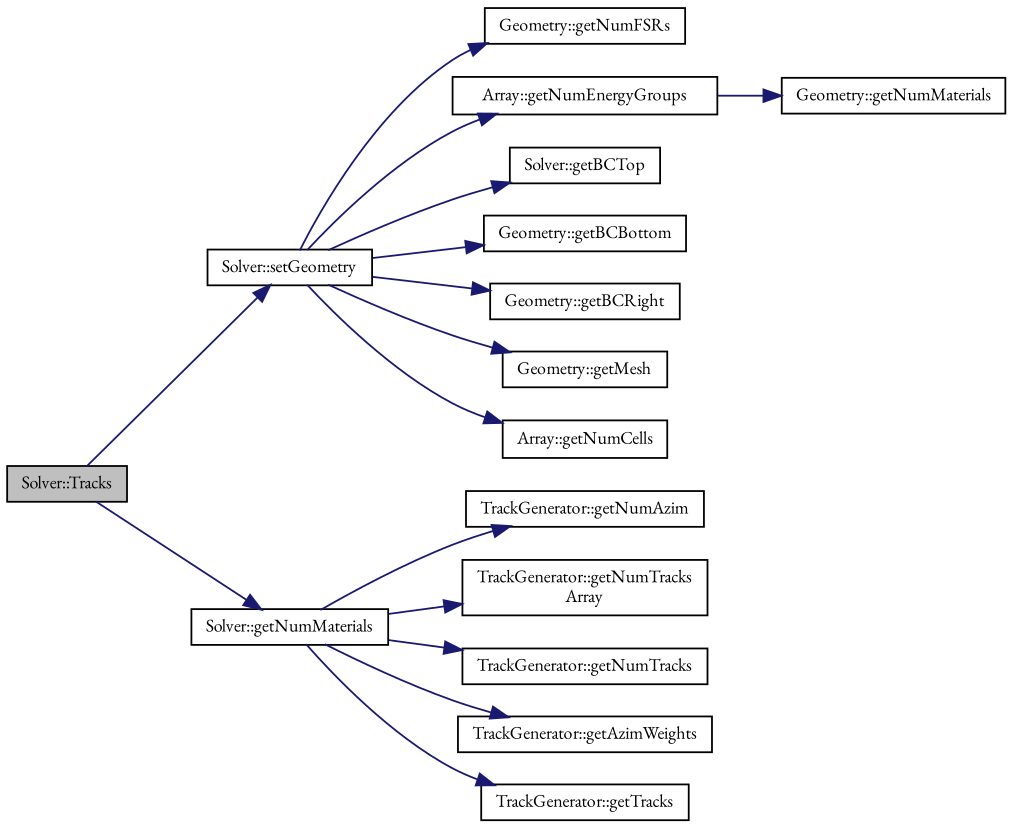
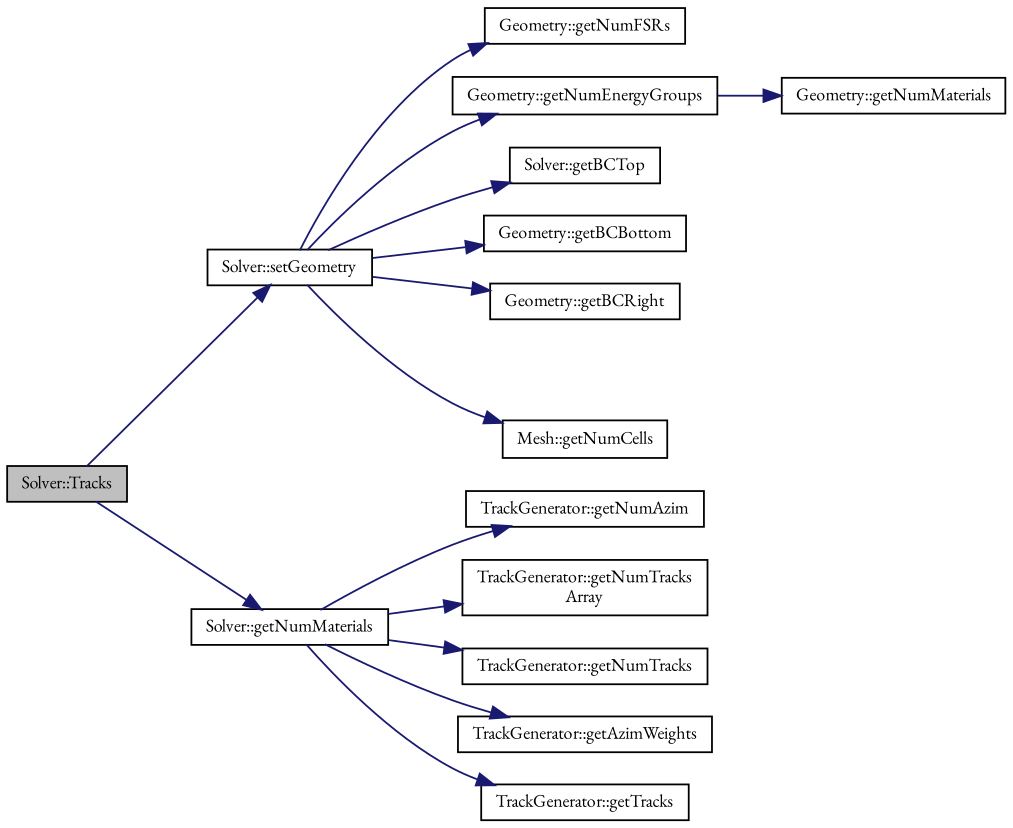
  digraph {
    fontname="EB Garamond"
    rankdir=LR
    node [color=black fillcolor=white fontname="EB Garamond" fontsize=10 shape=record style=filled]
    edge [color=midnightblue fontname="EB Garamond" fontsize=10 labelfontname=Helvetica labelfontsize=10 style=solid]
    n1 [fillcolor=grey75 fontcolor=black height=0.2 label="Solver::Tracks" width=0.4]
    n2 [height=0.2 label="Solver::setGeometry" width=0.4]
    n3 [height=0.2 label="Solver::getNumMaterials" width=0.4]
    n4 [height=0.2 label="Geometry::getNumFSRs" width=0.4]
-   n5 [height=0.2 label="Array::getNumEnergyGroups" width=0.4]
+   n5 [height=0.2 label="Geometry::getNumEnergyGroups" width=0.4]
    n6 [height=0.2 label="Solver::getBCTop" width=0.4]
    n7 [height=0.2 label="Geometry::getBCBottom" width=0.4]
    n8 [height=0.2 label="Geometry::getBCRight" width=0.4]
-   n9 [height=0.2 label="Geometry::getMesh" width=0.4]
-   n10 [height=0.2 label="Array::getNumCells" width=0.4]
+   n10 [height=0.2 label="Mesh::getNumCells" width=0.4]
    n11 [height=0.2 label="TrackGenerator::getNumAzim" width=0.4]
    n12 [height=0.2 label="TrackGenerator::getNumTracks\lArray" width=0.4]
    n13 [height=0.2 label="TrackGenerator::getNumTracks" width=0.4]
    n14 [height=0.2 label="TrackGenerator::getAzimWeights" width=0.4]
    n15 [height=0.2 label="TrackGenerator::getTracks" width=0.4]
    n16 [height=0.2 label="Geometry::getNumMaterials" width=0.4]
    n1 -> n2
    n1 -> n3
    n2 -> n4
    n2 -> n5
    n2 -> n6
    n2 -> n7
    n2 -> n8
-   n2 -> n9
    n2 -> n10
    n3 -> n11
    n3 -> n12
    n3 -> n13
    n3 -> n14
    n3 -> n15
    n5 -> n16
  }
